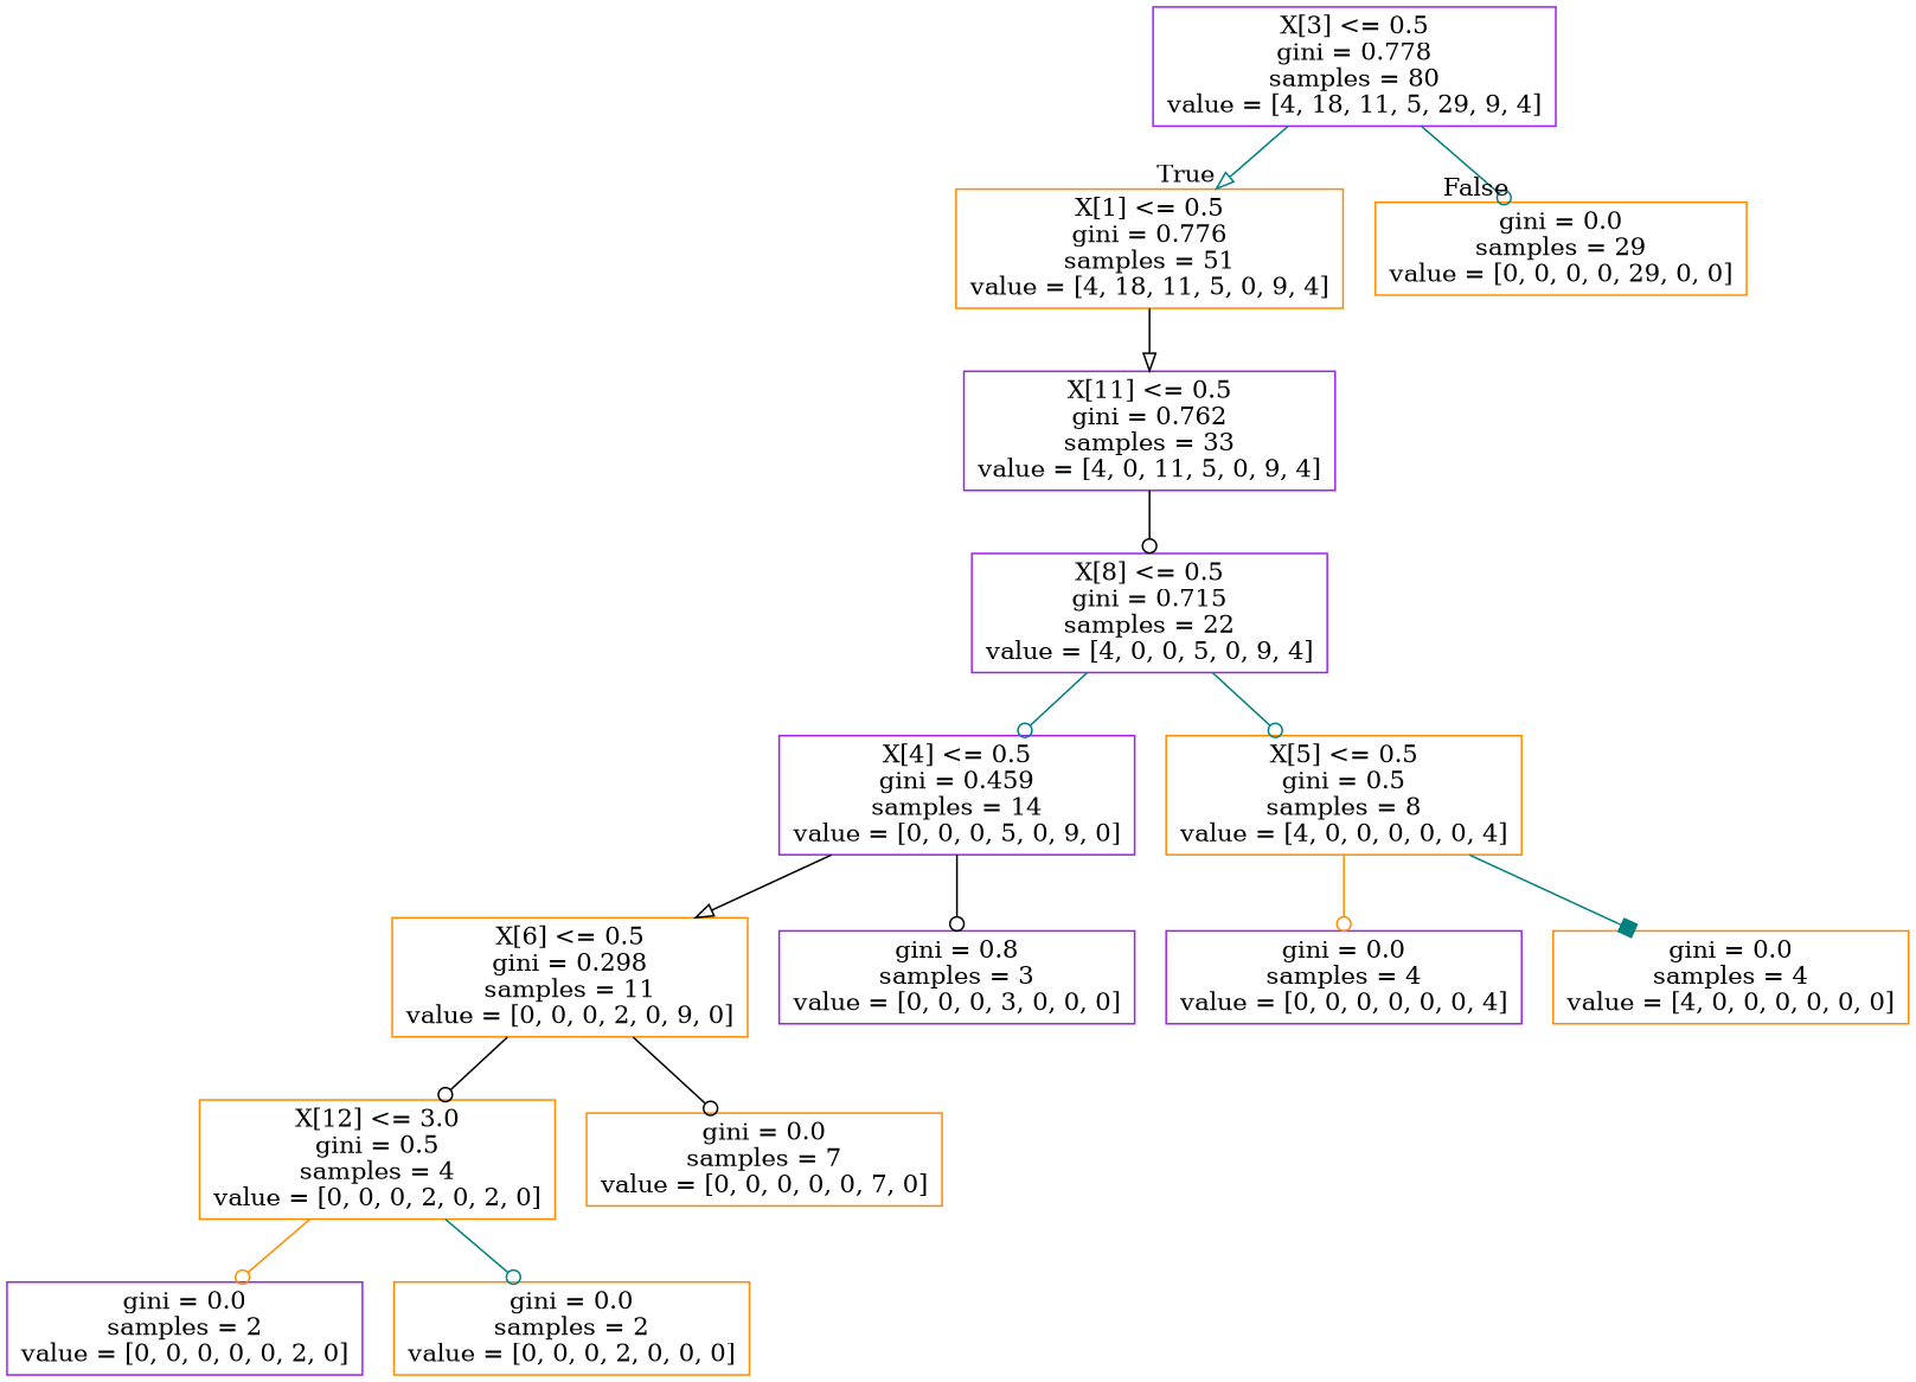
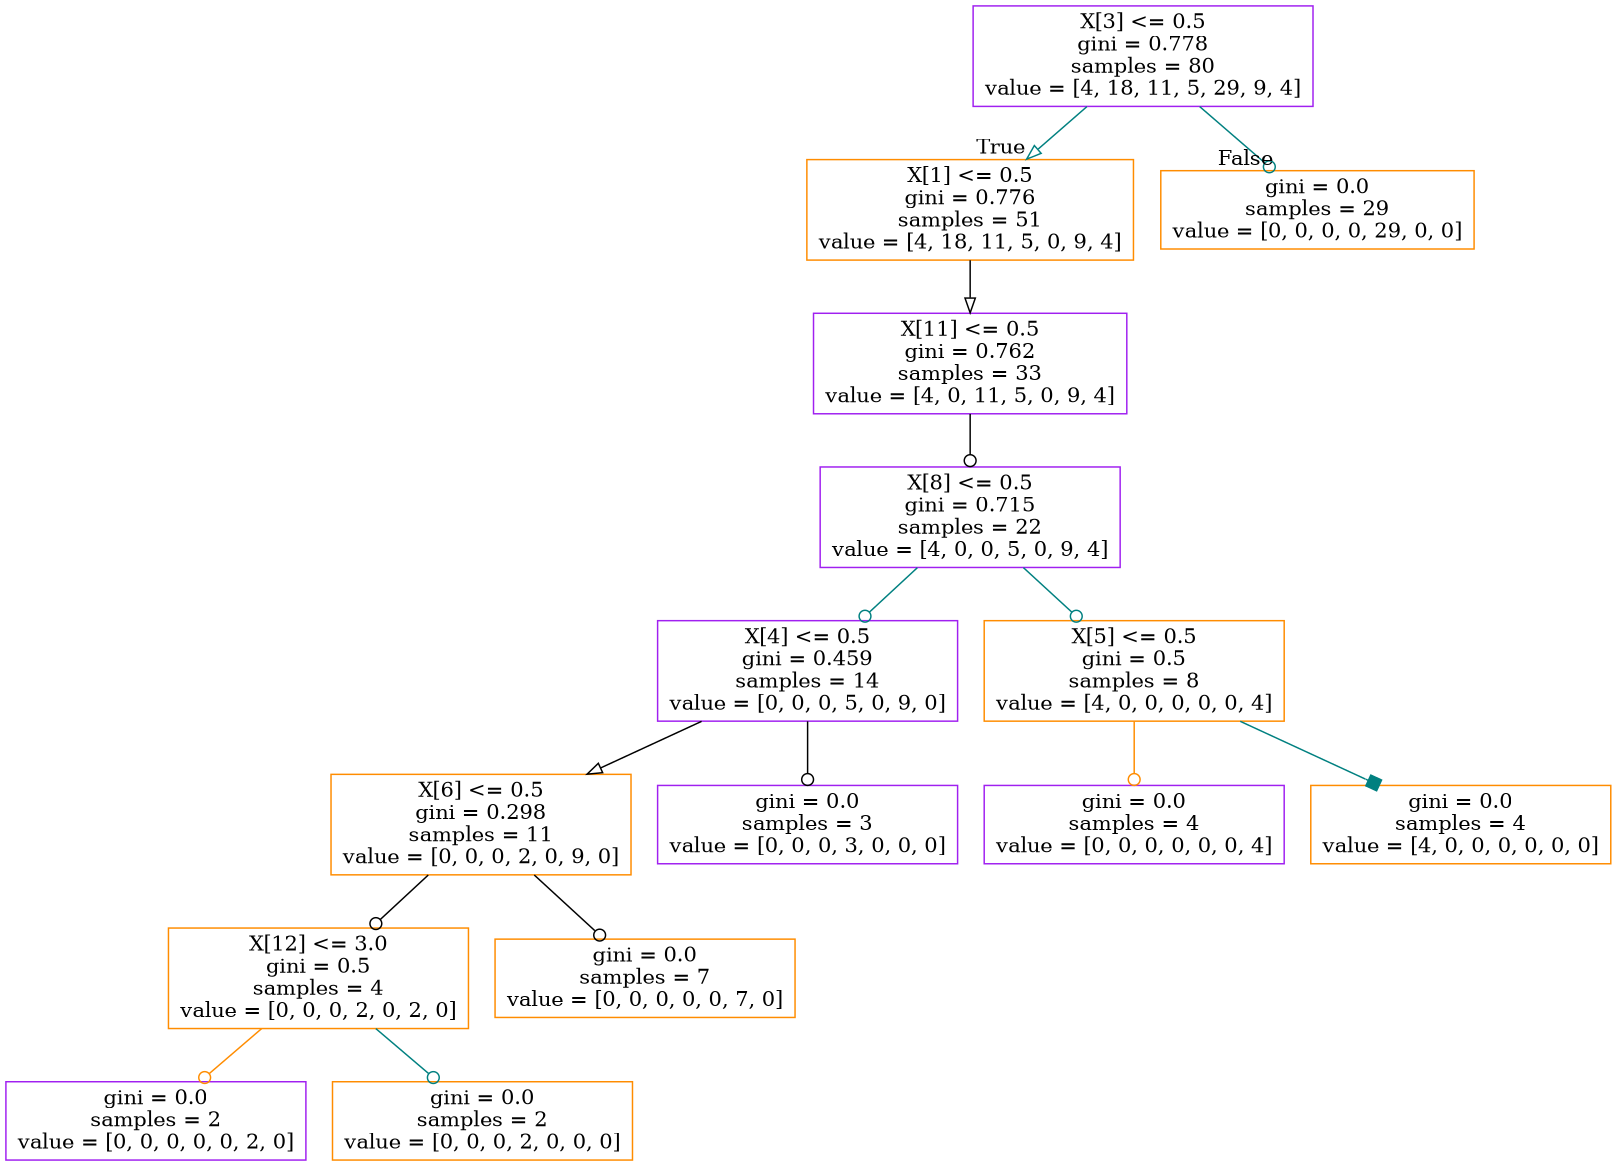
  digraph {
    node [color=darkorange shape=box]
    edge [arrowhead=odot color=teal]
    n1 [color=purple label="X[3] <= 0.5\ngini = 0.778\nsamples = 80\nvalue = [4, 18, 11, 5, 29, 9, 4]"]
    n2 [label="X[1] <= 0.5\ngini = 0.776\nsamples = 51\nvalue = [4, 18, 11, 5, 0, 9, 4]"]
    n3 [label="gini = 0.0\nsamples = 29\nvalue = [0, 0, 0, 0, 29, 0, 0]"]
    n4 [color=purple label="X[11] <= 0.5\ngini = 0.762\nsamples = 33\nvalue = [4, 0, 11, 5, 0, 9, 4]"]
    n5 [color=purple label="X[8] <= 0.5\ngini = 0.715\nsamples = 22\nvalue = [4, 0, 0, 5, 0, 9, 4]"]
    n6 [color=purple label="X[4] <= 0.5\ngini = 0.459\nsamples = 14\nvalue = [0, 0, 0, 5, 0, 9, 0]"]
    n7 [label="X[5] <= 0.5\ngini = 0.5\nsamples = 8\nvalue = [4, 0, 0, 0, 0, 0, 4]"]
    n8 [label="X[6] <= 0.5\ngini = 0.298\nsamples = 11\nvalue = [0, 0, 0, 2, 0, 9, 0]"]
-   n9 [color=purple label="gini = 0.8\nsamples = 3\nvalue = [0, 0, 0, 3, 0, 0, 0]"]
+   n9 [color=purple label="gini = 0.0\nsamples = 3\nvalue = [0, 0, 0, 3, 0, 0, 0]"]
    n10 [color=purple label="gini = 0.0\nsamples = 4\nvalue = [0, 0, 0, 0, 0, 0, 4]"]
    n11 [label="gini = 0.0\nsamples = 4\nvalue = [4, 0, 0, 0, 0, 0, 0]"]
    n12 [label="X[12] <= 3.0\ngini = 0.5\nsamples = 4\nvalue = [0, 0, 0, 2, 0, 2, 0]"]
    n13 [label="gini = 0.0\nsamples = 7\nvalue = [0, 0, 0, 0, 0, 7, 0]"]
    n14 [color=purple label="gini = 0.0\nsamples = 2\nvalue = [0, 0, 0, 0, 0, 2, 0]"]
    n15 [label="gini = 0.0\nsamples = 2\nvalue = [0, 0, 0, 2, 0, 0, 0]"]
    n1 -> n2 [arrowhead=onormal headlabel=True labelangle=45 labeldistance=2.5]
    n1 -> n3 [headlabel=False labelangle=-45 labeldistance=2.5]
    n2 -> n4 [arrowhead=onormal color=black]
    n4 -> n5 [color=black]
    n5 -> n6
    n5 -> n7
    n6 -> n8 [arrowhead=onormal color=black]
    n6 -> n9 [color=black]
    n7 -> n10 [color=darkorange]
    n7 -> n11 [arrowhead=box]
    n8 -> n12 [color=black]
    n8 -> n13 [color=black]
    n12 -> n14 [color=darkorange]
    n12 -> n15
  }
